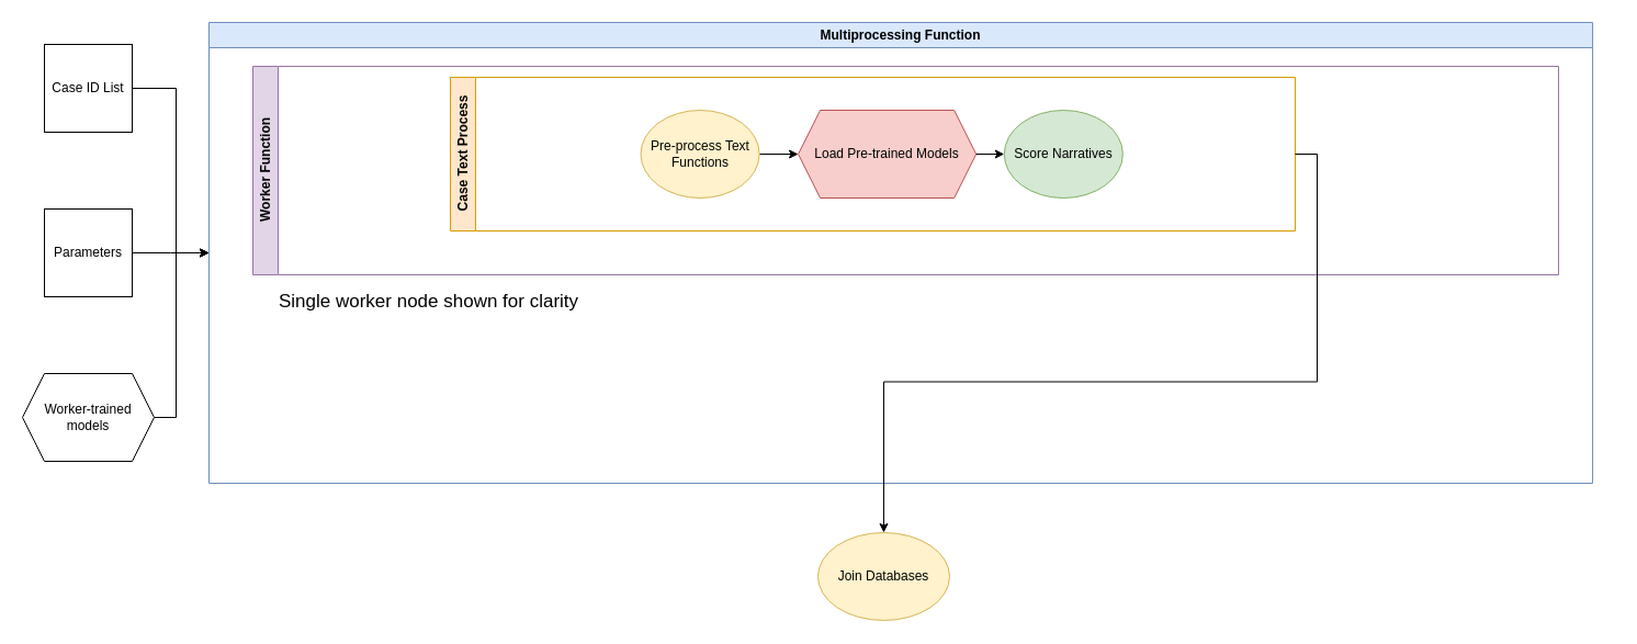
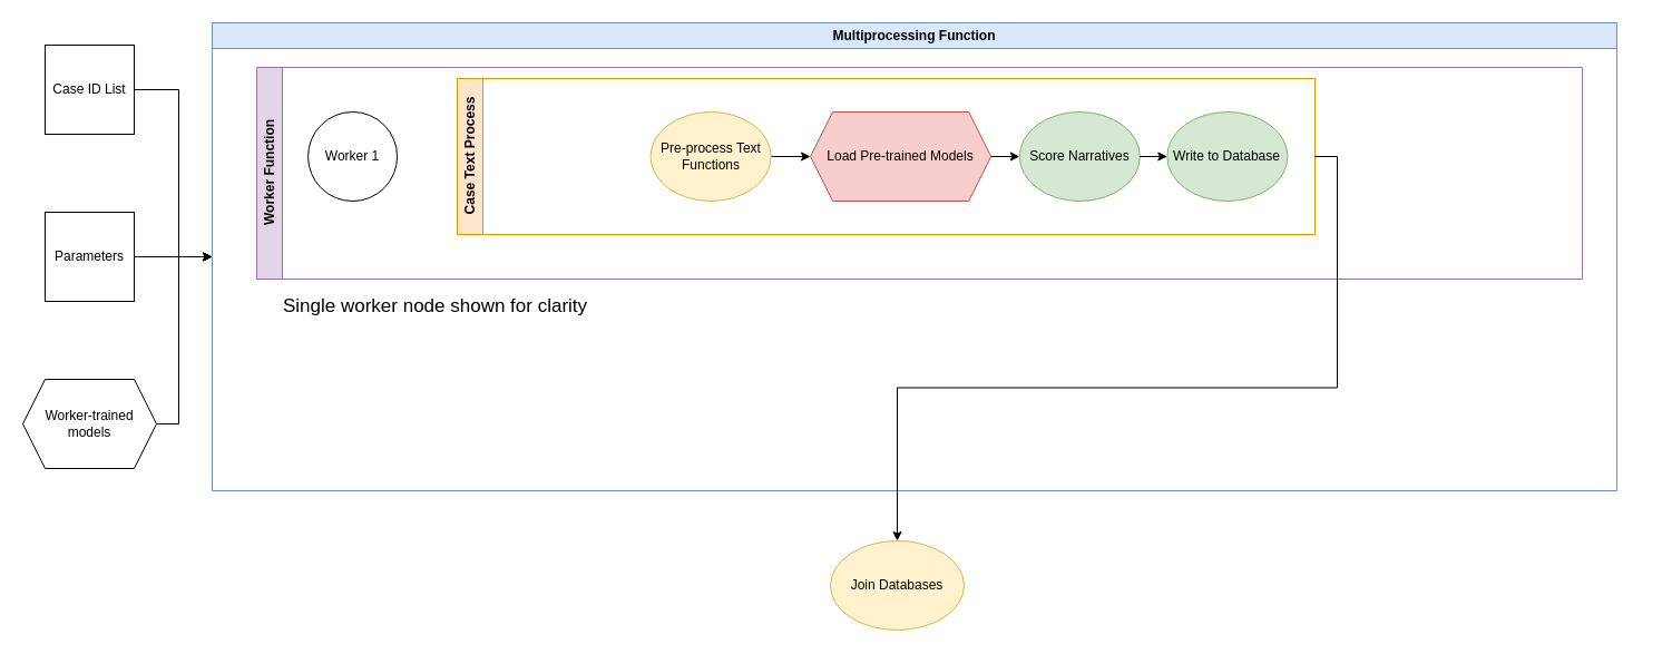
  <mxCell id="0" />
  <mxCell id="1" parent="0" />
  <mxCell id="2" style="edgeStyle=orthogonalEdgeStyle;rounded=0;orthogonalLoop=1;jettySize=auto;html=1;entryX=0;entryY=0.5;entryDx=0;entryDy=0;" parent="1" source="3" target="5" edge="1"><mxGeometry relative="1" as="geometry"><Array as="points"><mxPoint x="160" y="80" /><mxPoint x="160" y="230" /></Array></mxGeometry></mxCell>
  <mxCell id="3" value="Case ID List" style="whiteSpace=wrap;html=1;aspect=fixed;" parent="1" vertex="1"><mxGeometry x="40" y="40" width="80" height="80" as="geometry" /></mxCell>
  <mxCell id="4" value="" style="group;" parent="1" vertex="1" connectable="0"><mxGeometry x="220" y="20" width="1250" height="420" as="geometry" /></mxCell>
  <mxCell id="5" value="Multiprocessing Function" style="swimlane;whiteSpace=wrap;html=1;startSize=23;fillColor=#dae8fc;strokeColor=#6c8ebf;" parent="4" vertex="1"><mxGeometry x="-30" width="1261.04" height="420" as="geometry" /></mxCell>
  <mxCell id="6" value="Worker Function" style="swimlane;horizontal=0;whiteSpace=wrap;html=1;fillColor=#e1d5e7;strokeColor=#9673a6;" parent="5" vertex="1"><mxGeometry x="40" y="40" width="1190" height="190" as="geometry" /></mxCell>
+ <mxCell id="7" value="Worker 1" style="ellipse;whiteSpace=wrap;html=1;aspect=fixed;" parent="6" vertex="1"><mxGeometry x="46.075" y="40.004" width="80" height="80" as="geometry" /></mxCell>
  <mxCell id="8" value="Case Text Process" style="swimlane;horizontal=0;whiteSpace=wrap;html=1;fillColor=#ffe6cc;strokeColor=#d79b00;" parent="6" vertex="1"><mxGeometry x="180" y="10" width="770" height="140" as="geometry" /></mxCell>
  <mxCell id="9" style="edgeStyle=orthogonalEdgeStyle;rounded=0;orthogonalLoop=1;jettySize=auto;html=1;exitX=1;exitY=0.5;exitDx=0;exitDy=0;entryX=0;entryY=0.5;entryDx=0;entryDy=0;" parent="8" source="10" target="11" edge="1"><mxGeometry relative="1" as="geometry" /></mxCell>
  <mxCell id="10" value="Pre-process Text Functions" style="ellipse;whiteSpace=wrap;html=1;fillColor=#fff2cc;strokeColor=#d6b656;" parent="8" vertex="1"><mxGeometry x="173.536" y="30" width="108.081" height="80" as="geometry" /></mxCell>
  <mxCell id="11" value="Load Pre-trained Models" style="shape=hexagon;perimeter=hexagonPerimeter2;whiteSpace=wrap;html=1;fixedSize=1;fillColor=#f8cecc;strokeColor=#b85450;" parent="8" vertex="1"><mxGeometry x="317.08" y="30" width="162.122" height="80" as="geometry" /></mxCell>
  <mxCell id="12" value="Score Narratives" style="ellipse;whiteSpace=wrap;html=1;fillColor=#d5e8d4;strokeColor=#82b366;" parent="8" vertex="1"><mxGeometry x="504.793" y="30" width="108.081" height="80" as="geometry" /></mxCell>
+ <mxCell id="13" value="Write to Database" style="ellipse;whiteSpace=wrap;html=1;fillColor=#d5e8d4;strokeColor=#82b366;" parent="8" vertex="1"><mxGeometry x="637.299" y="30" width="108.081" height="80" as="geometry" /></mxCell>
  <mxCell id="14" style="edgeStyle=orthogonalEdgeStyle;rounded=0;orthogonalLoop=1;jettySize=auto;html=1;exitX=1;exitY=0.5;exitDx=0;exitDy=0;entryX=0;entryY=0.5;entryDx=0;entryDy=0;" parent="8" source="11" target="12" edge="1"><mxGeometry relative="1" as="geometry" /></mxCell>
+ <mxCell id="15" value="" style="edgeStyle=orthogonalEdgeStyle;rounded=0;orthogonalLoop=1;jettySize=auto;html=1;" parent="8" source="12" target="13" edge="1"><mxGeometry relative="1" as="geometry" /></mxCell>
  <mxCell id="16" value="&lt;font style=&quot;font-size: 17px;&quot;&gt;Single worker node shown for clarity&lt;/font&gt;" style="text;html=1;align=center;verticalAlign=middle;resizable=0;points=[];autosize=1;strokeColor=none;fillColor=none;" parent="5" vertex="1"><mxGeometry x="49.998" y="240" width="300" height="30" as="geometry" /></mxCell>
  <mxCell id="17" value="Join Databases" style="ellipse;whiteSpace=wrap;html=1;fillColor=#fff2cc;strokeColor=#d6b656;" parent="1" vertex="1"><mxGeometry x="745" y="485" width="120" height="80" as="geometry" /></mxCell>
  <mxCell id="18" style="edgeStyle=orthogonalEdgeStyle;rounded=0;orthogonalLoop=1;jettySize=auto;html=1;exitX=1;exitY=0.5;exitDx=0;exitDy=0;" parent="1" source="8" target="17" edge="1"><mxGeometry relative="1" as="geometry"><mxPoint x="1350" y="310" as="targetPoint" /><mxPoint x="1190" y="140" as="sourcePoint" /></mxGeometry></mxCell>
  <mxCell id="19" style="edgeStyle=orthogonalEdgeStyle;rounded=0;orthogonalLoop=1;jettySize=auto;html=1;" parent="1" source="20" edge="1"><mxGeometry relative="1" as="geometry"><mxPoint x="190" y="230" as="targetPoint" /></mxGeometry></mxCell>
  <mxCell id="20" value="Parameters" style="whiteSpace=wrap;html=1;aspect=fixed;" parent="1" vertex="1"><mxGeometry x="40" y="190" width="80" height="80" as="geometry" /></mxCell>
  <mxCell id="21" style="edgeStyle=orthogonalEdgeStyle;rounded=0;orthogonalLoop=1;jettySize=auto;html=1;exitX=1;exitY=0.5;exitDx=0;exitDy=0;" parent="1" source="22" edge="1"><mxGeometry relative="1" as="geometry"><mxPoint x="190" y="230" as="targetPoint" /><Array as="points"><mxPoint x="160" y="380" /><mxPoint x="160" y="230" /></Array></mxGeometry></mxCell>
  <mxCell id="22" value="Worker-trained models" style="shape=hexagon;perimeter=hexagonPerimeter2;whiteSpace=wrap;html=1;fixedSize=1;" parent="1" vertex="1"><mxGeometry x="20" y="340" width="120" height="80" as="geometry" /></mxCell>
